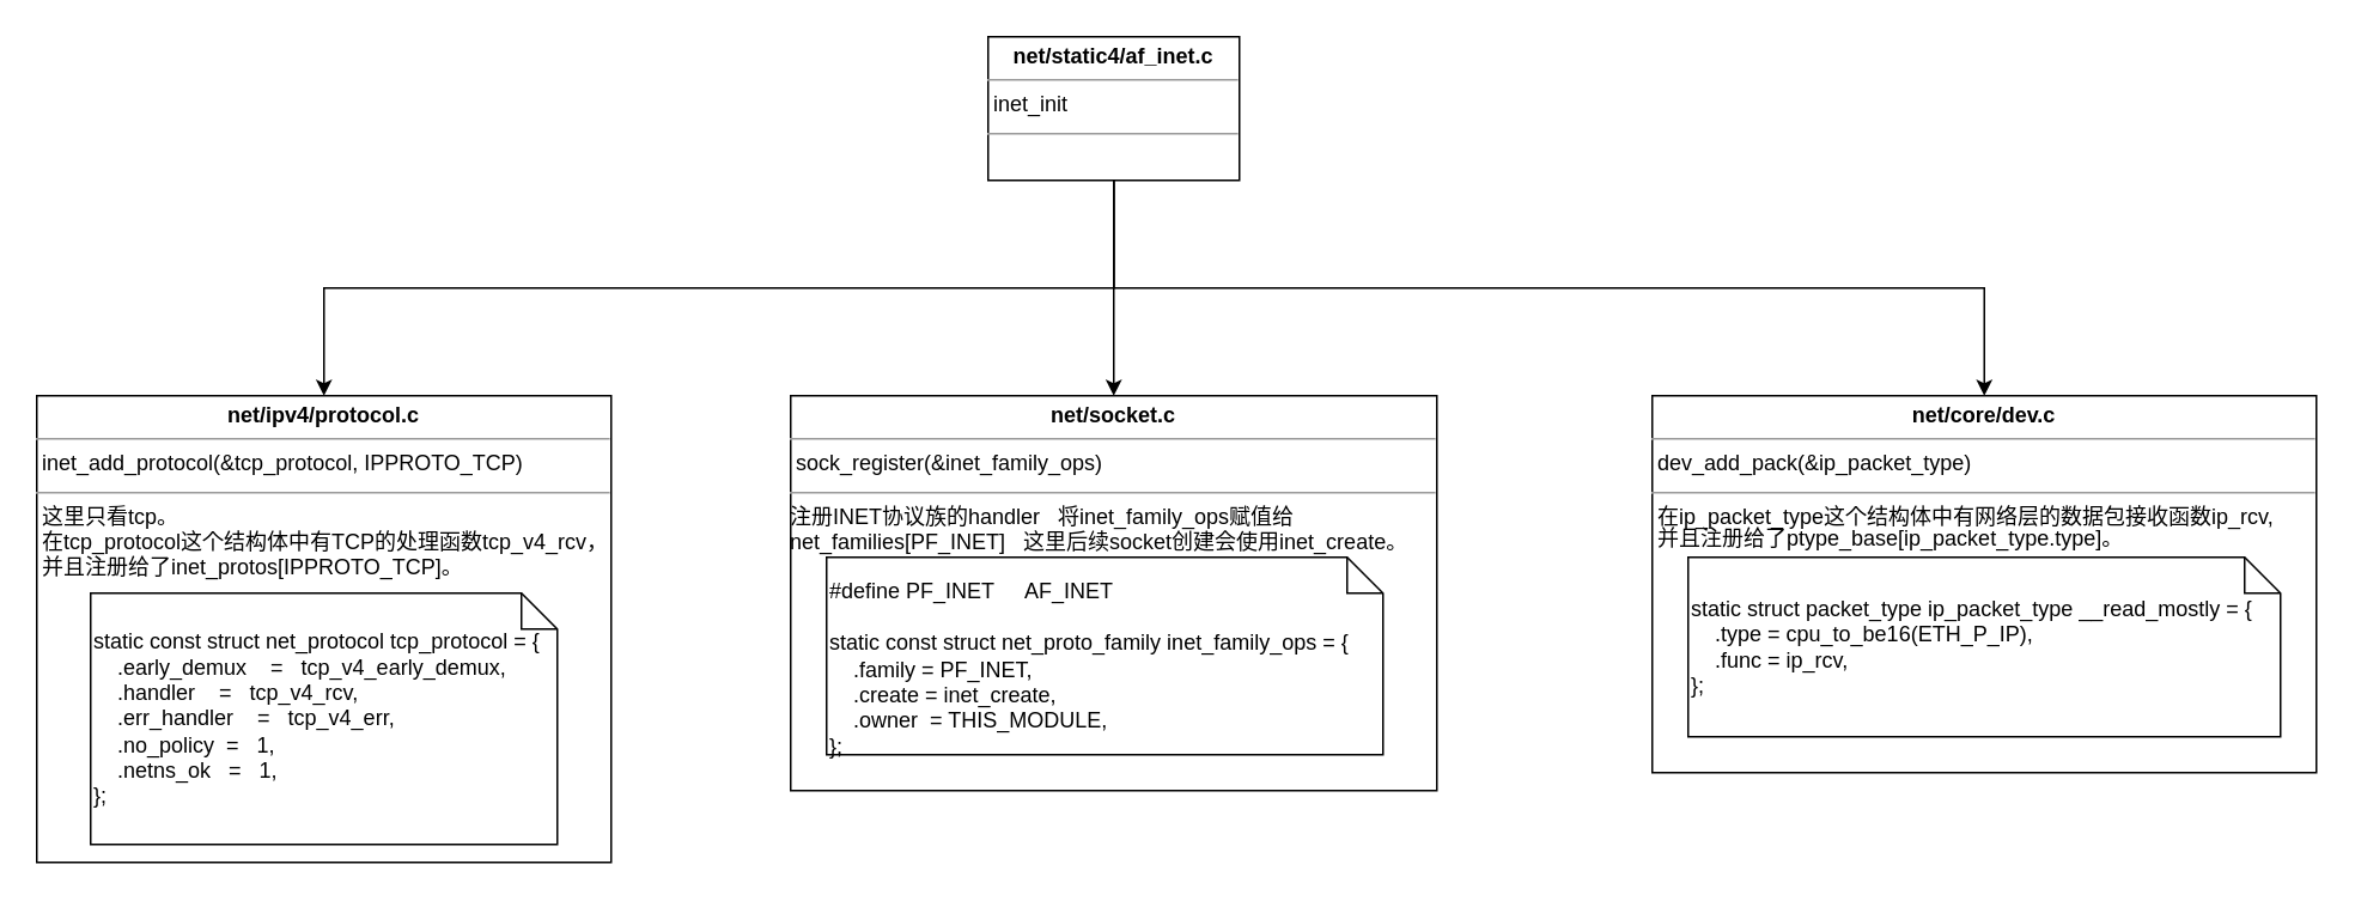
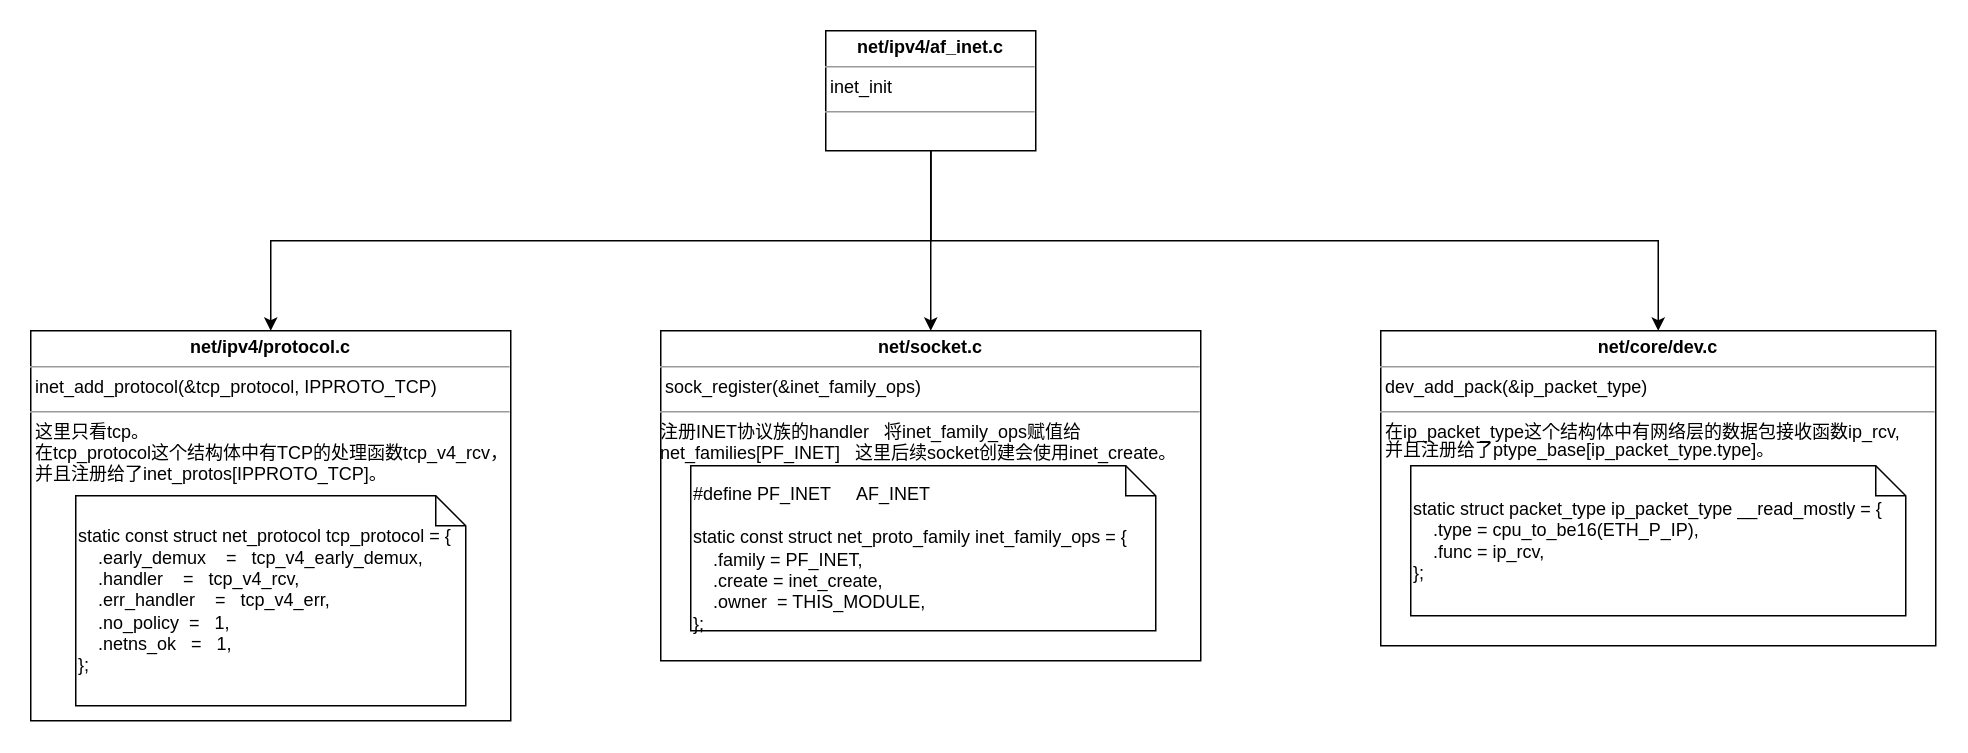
  <mxCell id="0" />
  <mxCell id="1" parent="0" />
  <mxCell id="2" value="" style="edgeStyle=orthogonalEdgeStyle;rounded=0;orthogonalLoop=1;jettySize=auto;html=1;exitX=0.5;exitY=1;exitDx=0;exitDy=0;" edge="1" parent="1" source="3" target="5"><mxGeometry relative="1" as="geometry" /></mxCell>
- <mxCell id="3" value="&lt;p style=&quot;margin: 0px ; margin-top: 4px ; text-align: center&quot;&gt;&lt;b&gt;net/static4/af_inet.c&lt;/b&gt;&lt;br&gt;&lt;/p&gt;&lt;hr size=&quot;1&quot;&gt;&amp;nbsp;inet_init&lt;div style=&quot;height: 2px&quot;&gt;&lt;/div&gt;&lt;hr size=&quot;1&quot;&gt;&lt;div style=&quot;height: 2px&quot;&gt;&lt;/div&gt;" style="verticalAlign=top;align=left;overflow=fill;fontSize=12;fontFamily=Helvetica;html=1;" vertex="1" parent="1"><mxGeometry x="550" y="20" width="140" height="80" as="geometry" /></mxCell>
+ <mxCell id="3" value="&lt;p style=&quot;margin: 0px ; margin-top: 4px ; text-align: center&quot;&gt;&lt;b&gt;net/ipv4/af_inet.c&lt;/b&gt;&lt;br&gt;&lt;/p&gt;&lt;hr size=&quot;1&quot;&gt;&amp;nbsp;inet_init&lt;div style=&quot;height: 2px&quot;&gt;&lt;/div&gt;&lt;hr size=&quot;1&quot;&gt;&lt;div style=&quot;height: 2px&quot;&gt;&lt;/div&gt;" style="verticalAlign=top;align=left;overflow=fill;fontSize=12;fontFamily=Helvetica;html=1;" vertex="1" parent="1"><mxGeometry x="550" y="20" width="140" height="80" as="geometry" /></mxCell>
  <mxCell id="4" value="" style="edgeStyle=orthogonalEdgeStyle;rounded=0;orthogonalLoop=1;jettySize=auto;html=1;exitX=0.5;exitY=1;exitDx=0;exitDy=0;" edge="1" parent="1" source="3" target="7"><mxGeometry relative="1" as="geometry" /></mxCell>
  <mxCell id="5" value="&lt;p style=&quot;margin: 0px ; margin-top: 4px ; text-align: center&quot;&gt;&lt;b&gt;net/ipv4/protocol.c&lt;/b&gt;&lt;br&gt;&lt;/p&gt;&lt;hr size=&quot;1&quot;&gt;&amp;nbsp;inet_add_protocol(&amp;amp;tcp_protocol, IPPROTO_TCP)&amp;nbsp;&lt;div style=&quot;height: 2px&quot;&gt;&lt;/div&gt;&lt;hr size=&quot;1&quot;&gt;&lt;div style=&quot;height: 2px&quot;&gt;&amp;nbsp;这里只看tcp。&lt;/div&gt;&lt;div style=&quot;height: 2px&quot;&gt;&lt;br&gt;&lt;/div&gt;&lt;div style=&quot;height: 2px&quot;&gt;&lt;br&gt;&lt;/div&gt;&lt;div style=&quot;height: 2px&quot;&gt;&lt;br&gt;&lt;/div&gt;&lt;div style=&quot;height: 2px&quot;&gt;&lt;br&gt;&lt;/div&gt;&lt;div style=&quot;height: 2px&quot;&gt;&lt;br&gt;&lt;/div&gt;&lt;div style=&quot;height: 2px&quot;&gt;&lt;br&gt;&lt;/div&gt;&lt;div style=&quot;height: 2px&quot;&gt;&amp;nbsp;在tcp_protocol这个结构体中有TCP的处理函数tcp_v4_rcv，&lt;/div&gt;&lt;div style=&quot;height: 2px&quot;&gt;&lt;br&gt;&lt;/div&gt;&lt;div style=&quot;height: 2px&quot;&gt;&lt;br&gt;&lt;/div&gt;&lt;div style=&quot;height: 2px&quot;&gt;&lt;br&gt;&lt;/div&gt;&lt;div style=&quot;height: 2px&quot;&gt;&lt;br&gt;&lt;/div&gt;&lt;div style=&quot;height: 2px&quot;&gt;&lt;br&gt;&lt;/div&gt;&lt;div style=&quot;height: 2px&quot;&gt;&lt;br&gt;&lt;/div&gt;&lt;div style=&quot;height: 2px&quot;&gt;&amp;nbsp;并且注册给了inet_protos[IPPROTO_TCP]。&lt;/div&gt;&lt;div style=&quot;height: 2px&quot;&gt;&amp;nbsp;&lt;/div&gt;" style="verticalAlign=top;align=left;overflow=fill;fontSize=12;fontFamily=Helvetica;html=1;" vertex="1" parent="1"><mxGeometry x="20" y="220" width="320" height="260" as="geometry" /></mxCell>
  <mxCell id="6" value="" style="edgeStyle=orthogonalEdgeStyle;rounded=0;orthogonalLoop=1;jettySize=auto;html=1;exitX=0.5;exitY=1;exitDx=0;exitDy=0;" edge="1" parent="1" source="3" target="8"><mxGeometry relative="1" as="geometry" /></mxCell>
  <mxCell id="7" value="&lt;p style=&quot;margin: 0px ; margin-top: 4px ; text-align: center&quot;&gt;&lt;b&gt;net/socket.c&lt;/b&gt;&lt;br&gt;&lt;/p&gt;&lt;hr size=&quot;1&quot;&gt;&amp;nbsp;sock_register(&amp;amp;inet_family_ops)&lt;div style=&quot;height: 2px&quot;&gt;&lt;/div&gt;&lt;hr size=&quot;1&quot;&gt;&lt;div style=&quot;height: 2px&quot;&gt;&lt;span style=&quot;white-space: normal&quot;&gt;注册INET协议族的handler&amp;nbsp; &amp;nbsp;将inet_family_ops赋值给net_families[PF_INET]&amp;nbsp; &amp;nbsp;这里后续socket创建会使用inet_create。&lt;/span&gt;&lt;/div&gt;" style="verticalAlign=top;align=left;overflow=fill;fontSize=12;fontFamily=Helvetica;html=1;" vertex="1" parent="1"><mxGeometry x="440" y="220" width="360" height="220" as="geometry" /></mxCell>
  <mxCell id="8" value="&lt;p style=&quot;margin: 0px ; margin-top: 4px ; text-align: center&quot;&gt;&lt;b&gt;net/core/dev.c&lt;/b&gt;&lt;br&gt;&lt;/p&gt;&lt;hr size=&quot;1&quot;&gt;&amp;nbsp;dev_add_pack(&amp;amp;ip_packet_type)&lt;div style=&quot;height: 2px&quot;&gt;&lt;/div&gt;&lt;hr size=&quot;1&quot;&gt;&lt;div style=&quot;height: 2px&quot;&gt;&amp;nbsp;在ip_packet_type这个结构体中有网络层的数据包接收函数ip_rcv,&amp;nbsp;&lt;/div&gt;&lt;div style=&quot;height: 2px&quot;&gt;&lt;br&gt;&lt;/div&gt;&lt;div style=&quot;height: 2px&quot;&gt;&lt;br&gt;&lt;/div&gt;&lt;div style=&quot;height: 2px&quot;&gt;&amp;nbsp;&amp;nbsp;&lt;/div&gt;&lt;div style=&quot;height: 2px&quot;&gt;&lt;br&gt;&lt;/div&gt;&lt;div style=&quot;height: 2px&quot;&gt;&lt;br&gt;&lt;/div&gt;&lt;div style=&quot;height: 2px&quot;&gt;&amp;nbsp;并且注册给了ptype_base[ip_packet_type.type]。&lt;/div&gt;&lt;div style=&quot;height: 2px&quot;&gt;&lt;br&gt;&lt;/div&gt;&lt;div style=&quot;height: 2px&quot;&gt;&lt;br&gt;&lt;/div&gt;&lt;div style=&quot;height: 2px&quot;&gt;&lt;br&gt;&lt;/div&gt;&lt;div style=&quot;height: 2px&quot;&gt;&lt;br&gt;&lt;/div&gt;&lt;div style=&quot;height: 2px&quot;&gt;&lt;br&gt;&lt;/div&gt;&lt;div style=&quot;height: 2px&quot;&gt;&lt;br&gt;&lt;/div&gt;&lt;div style=&quot;height: 2px&quot;&gt;&lt;br&gt;&lt;/div&gt;&lt;div style=&quot;height: 2px&quot;&gt;&lt;br&gt;&lt;/div&gt;&lt;div style=&quot;height: 2px&quot;&gt;&amp;nbsp;&lt;/div&gt;" style="verticalAlign=top;align=left;overflow=fill;fontSize=12;fontFamily=Helvetica;html=1;" vertex="1" parent="1"><mxGeometry x="920" y="220" width="370" height="210" as="geometry" /></mxCell>
  <mxCell id="9" value="&lt;div&gt;static struct packet_type ip_packet_type __read_mostly = {&lt;/div&gt;&lt;div&gt;&amp;nbsp; &amp;nbsp; .type = cpu_to_be16(ETH_P_IP),&lt;/div&gt;&lt;div&gt;&amp;nbsp; &amp;nbsp; .func = ip_rcv,&lt;/div&gt;&lt;div&gt;};&lt;/div&gt;" style="shape=note;size=20;whiteSpace=wrap;html=1;align=left;" vertex="1" parent="1"><mxGeometry x="940" y="310" width="330" height="100" as="geometry" /></mxCell>
  <mxCell id="10" value="&lt;div&gt;&amp;nbsp; &amp;nbsp; &amp;nbsp; &amp;nbsp; &amp;nbsp; &amp;nbsp; &amp;nbsp; &amp;nbsp; &amp;nbsp; &amp;nbsp; &amp;nbsp; &amp;nbsp; &amp;nbsp; &amp;nbsp; &amp;nbsp; &amp;nbsp; &amp;nbsp; &amp;nbsp; &amp;nbsp; &amp;nbsp; &amp;nbsp; &amp;nbsp; &amp;nbsp; &amp;nbsp; &amp;nbsp; &amp;nbsp; &amp;nbsp; &amp;nbsp; &amp;nbsp; &amp;nbsp; &amp;nbsp; &amp;nbsp; &amp;nbsp; &amp;nbsp; &amp;nbsp; &amp;nbsp; &amp;nbsp; &amp;nbsp; &amp;nbsp; &amp;nbsp; &amp;nbsp; &amp;nbsp; &amp;nbsp; &amp;nbsp; &amp;nbsp; #define PF_INET&amp;nbsp; &amp;nbsp; &amp;nbsp;AF_INET&lt;/div&gt;&lt;div&gt;&lt;br&gt;&lt;/div&gt;&lt;div&gt;static const struct net_proto_family inet_family_ops = {&lt;/div&gt;&lt;div&gt;&amp;nbsp; &amp;nbsp; .family = PF_INET,&amp;nbsp; &amp;nbsp;&lt;/div&gt;&lt;div&gt;&amp;nbsp; &amp;nbsp; .create = inet_create,&lt;/div&gt;&lt;div&gt;&amp;nbsp; &amp;nbsp; .owner&amp;nbsp; = THIS_MODULE,&lt;/div&gt;&lt;div&gt;};&lt;/div&gt;" style="shape=note;size=20;whiteSpace=wrap;html=1;align=left;" vertex="1" parent="1"><mxGeometry x="460" y="310" width="310" height="110" as="geometry" /></mxCell>
  <mxCell id="11" value="&lt;div&gt;static const struct net_protocol tcp_protocol = {&lt;/div&gt;&lt;div&gt;&amp;nbsp; &amp;nbsp; .early_demux&amp;nbsp; &amp;nbsp; =&amp;nbsp; &amp;nbsp;tcp_v4_early_demux,&lt;/div&gt;&lt;div&gt;&amp;nbsp; &amp;nbsp; .handler&amp;nbsp; &amp;nbsp; =&amp;nbsp; &amp;nbsp;tcp_v4_rcv,&lt;/div&gt;&lt;div&gt;&amp;nbsp; &amp;nbsp; .err_handler&amp;nbsp; &amp;nbsp; =&amp;nbsp; &amp;nbsp;tcp_v4_err,&lt;/div&gt;&lt;div&gt;&amp;nbsp; &amp;nbsp; .no_policy&amp;nbsp; =&amp;nbsp; &amp;nbsp;1,&lt;/div&gt;&lt;div&gt;&amp;nbsp; &amp;nbsp; .netns_ok&amp;nbsp; &amp;nbsp;=&amp;nbsp; &amp;nbsp;1,&lt;/div&gt;&lt;div&gt;};&lt;/div&gt;" style="shape=note;size=20;whiteSpace=wrap;html=1;align=left;" vertex="1" parent="1"><mxGeometry x="50" y="330" width="260" height="140" as="geometry" /></mxCell>
